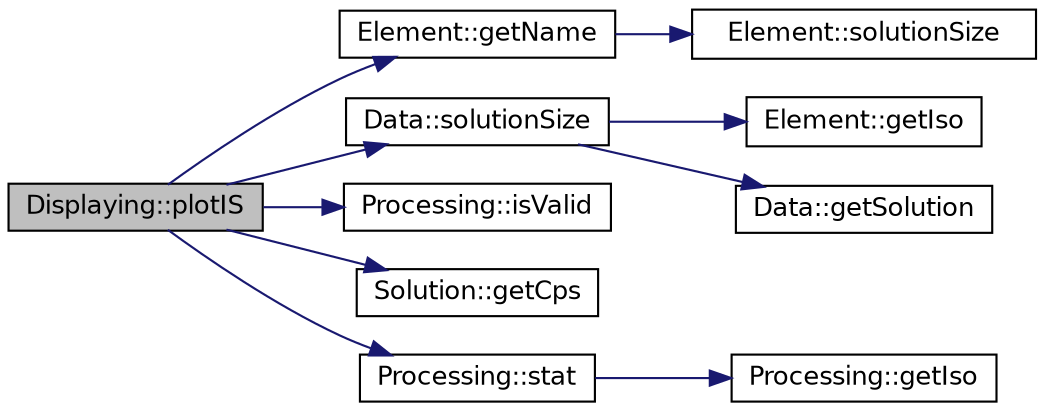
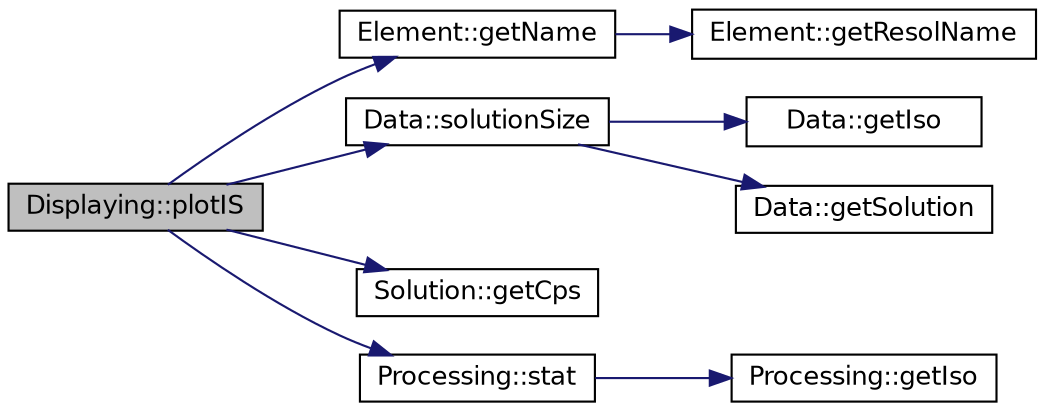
  digraph {
    rankdir=LR
    node [color=black fillcolor=white fontname=Helvetica fontsize=12 shape=record style=filled]
    edge [color=midnightblue fontname=Helvetica fontsize=12 labelfontname=Helvetica labelfontsize=12 style=solid]
    n1 [fillcolor=grey75 fontcolor=black height=0.2 label="Displaying::plotIS" width=0.4]
    n2 [height=0.2 label="Element::getName" width=0.4]
    n3 [height=0.2 label="Data::solutionSize" width=0.4]
-   n4 [height=0.2 label="Processing::isValid" width=0.4]
    n5 [height=0.2 label="Solution::getCps" width=0.4]
    n6 [height=0.2 label="Processing::stat" width=0.4]
-   n7 [height=0.2 label="Element::getIso" width=0.4]
-   n8 [height=0.2 label="Element::solutionSize" width=0.4]
+   n7 [height=0.2 label="Data::getIso" width=0.4]
+   n8 [height=0.2 label="Element::getResolName" width=0.4]
    n9 [height=0.2 label="Data::getSolution" width=0.4]
    n10 [height=0.2 label="Processing::getIso" width=0.4]
    n1 -> n2
    n1 -> n3
-   n1 -> n4
    n1 -> n5
    n1 -> n6
    n2 -> n8
    n3 -> n7
    n3 -> n9
    n6 -> n10
  }
